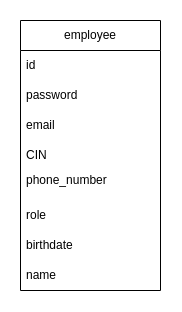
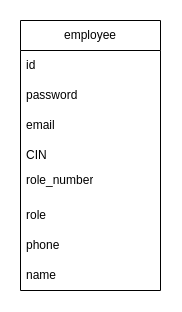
  <mxCell id="0" />
  <mxCell id="1" parent="0" />
  <mxCell id="2" value="employee" style="swimlane;fontStyle=0;childLayout=stackLayout;horizontal=1;startSize=30;horizontalStack=0;resizeParent=1;resizeParentMax=0;resizeLast=0;collapsible=1;marginBottom=0;whiteSpace=wrap;html=1;" vertex="1" parent="1"><mxGeometry x="20" y="20" width="140" height="270" as="geometry" /></mxCell>
  <mxCell id="3" value="id" style="text;strokeColor=none;fillColor=none;align=left;verticalAlign=middle;spacingLeft=4;spacingRight=4;overflow=hidden;points=[[0,0.5],[1,0.5]];portConstraint=eastwest;rotatable=0;whiteSpace=wrap;html=1;" vertex="1" parent="2"><mxGeometry y="30" width="140" height="30" as="geometry" /></mxCell>
  <mxCell id="4" value="password" style="text;strokeColor=none;fillColor=none;align=left;verticalAlign=middle;spacingLeft=4;spacingRight=4;overflow=hidden;points=[[0,0.5],[1,0.5]];portConstraint=eastwest;rotatable=0;whiteSpace=wrap;html=1;" vertex="1" parent="2"><mxGeometry y="60" width="140" height="30" as="geometry" /></mxCell>
  <mxCell id="5" value="email" style="text;strokeColor=none;fillColor=none;align=left;verticalAlign=middle;spacingLeft=4;spacingRight=4;overflow=hidden;points=[[0,0.5],[1,0.5]];portConstraint=eastwest;rotatable=0;whiteSpace=wrap;html=1;" vertex="1" parent="2"><mxGeometry y="90" width="140" height="30" as="geometry" /></mxCell>
  <mxCell id="6" value="&lt;div&gt;CIN&lt;/div&gt;" style="text;strokeColor=none;fillColor=none;align=left;verticalAlign=middle;spacingLeft=4;spacingRight=4;overflow=hidden;points=[[0,0.5],[1,0.5]];portConstraint=eastwest;rotatable=0;whiteSpace=wrap;html=1;" vertex="1" parent="2"><mxGeometry y="120" width="140" height="30" as="geometry" /></mxCell>
- <mxCell id="7" value="phone_number&lt;div&gt;&lt;br&gt;&lt;/div&gt;" style="text;strokeColor=none;fillColor=none;align=left;verticalAlign=middle;spacingLeft=4;spacingRight=4;overflow=hidden;points=[[0,0.5],[1,0.5]];portConstraint=eastwest;rotatable=0;whiteSpace=wrap;html=1;" vertex="1" parent="2"><mxGeometry y="150" width="140" height="30" as="geometry" /></mxCell>
+ <mxCell id="7" value="role_number&lt;div&gt;&lt;br&gt;&lt;/div&gt;" style="text;strokeColor=none;fillColor=none;align=left;verticalAlign=middle;spacingLeft=4;spacingRight=4;overflow=hidden;points=[[0,0.5],[1,0.5]];portConstraint=eastwest;rotatable=0;whiteSpace=wrap;html=1;" vertex="1" parent="2"><mxGeometry y="150" width="140" height="30" as="geometry" /></mxCell>
  <mxCell id="8" value="role" style="text;strokeColor=none;fillColor=none;align=left;verticalAlign=middle;spacingLeft=4;spacingRight=4;overflow=hidden;points=[[0,0.5],[1,0.5]];portConstraint=eastwest;rotatable=0;whiteSpace=wrap;html=1;" vertex="1" parent="2"><mxGeometry y="180" width="140" height="30" as="geometry" /></mxCell>
- <mxCell id="9" value="birthdate&amp;nbsp;" style="text;strokeColor=none;fillColor=none;align=left;verticalAlign=middle;spacingLeft=4;spacingRight=4;overflow=hidden;points=[[0,0.5],[1,0.5]];portConstraint=eastwest;rotatable=0;whiteSpace=wrap;html=1;" vertex="1" parent="2"><mxGeometry y="210" width="140" height="30" as="geometry" /></mxCell>
+ <mxCell id="9" value="phone&amp;nbsp;" style="text;strokeColor=none;fillColor=none;align=left;verticalAlign=middle;spacingLeft=4;spacingRight=4;overflow=hidden;points=[[0,0.5],[1,0.5]];portConstraint=eastwest;rotatable=0;whiteSpace=wrap;html=1;" vertex="1" parent="2"><mxGeometry y="210" width="140" height="30" as="geometry" /></mxCell>
  <mxCell id="10" value="name&amp;nbsp;" style="text;strokeColor=none;fillColor=none;align=left;verticalAlign=middle;spacingLeft=4;spacingRight=4;overflow=hidden;points=[[0,0.5],[1,0.5]];portConstraint=eastwest;rotatable=0;whiteSpace=wrap;html=1;" vertex="1" parent="2"><mxGeometry y="240" width="140" height="30" as="geometry" /></mxCell>
